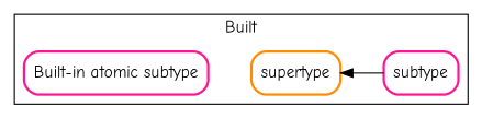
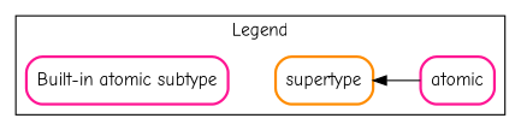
  digraph {
    fontname="Comic Neue"
    rankdir=LR
    node [color=deeppink fontname="Comic Neue" penwidth=2 shape=box style=rounded]
    edge [fontname="Comic Neue"]
    n1 [label="Built-in atomic subtype"]
    n2 [color=darkorange label=supertype]
-   n3 [label=subtype]
+   n3 [label=atomic]
    subgraph cluster_1 {
-     label=Built
+     label=Legend
      n1
      n2
      n3
    }
    n1 -> n2 [style=invis]
    n2 -> n3 [color=black dir=back style=solid]
  }
